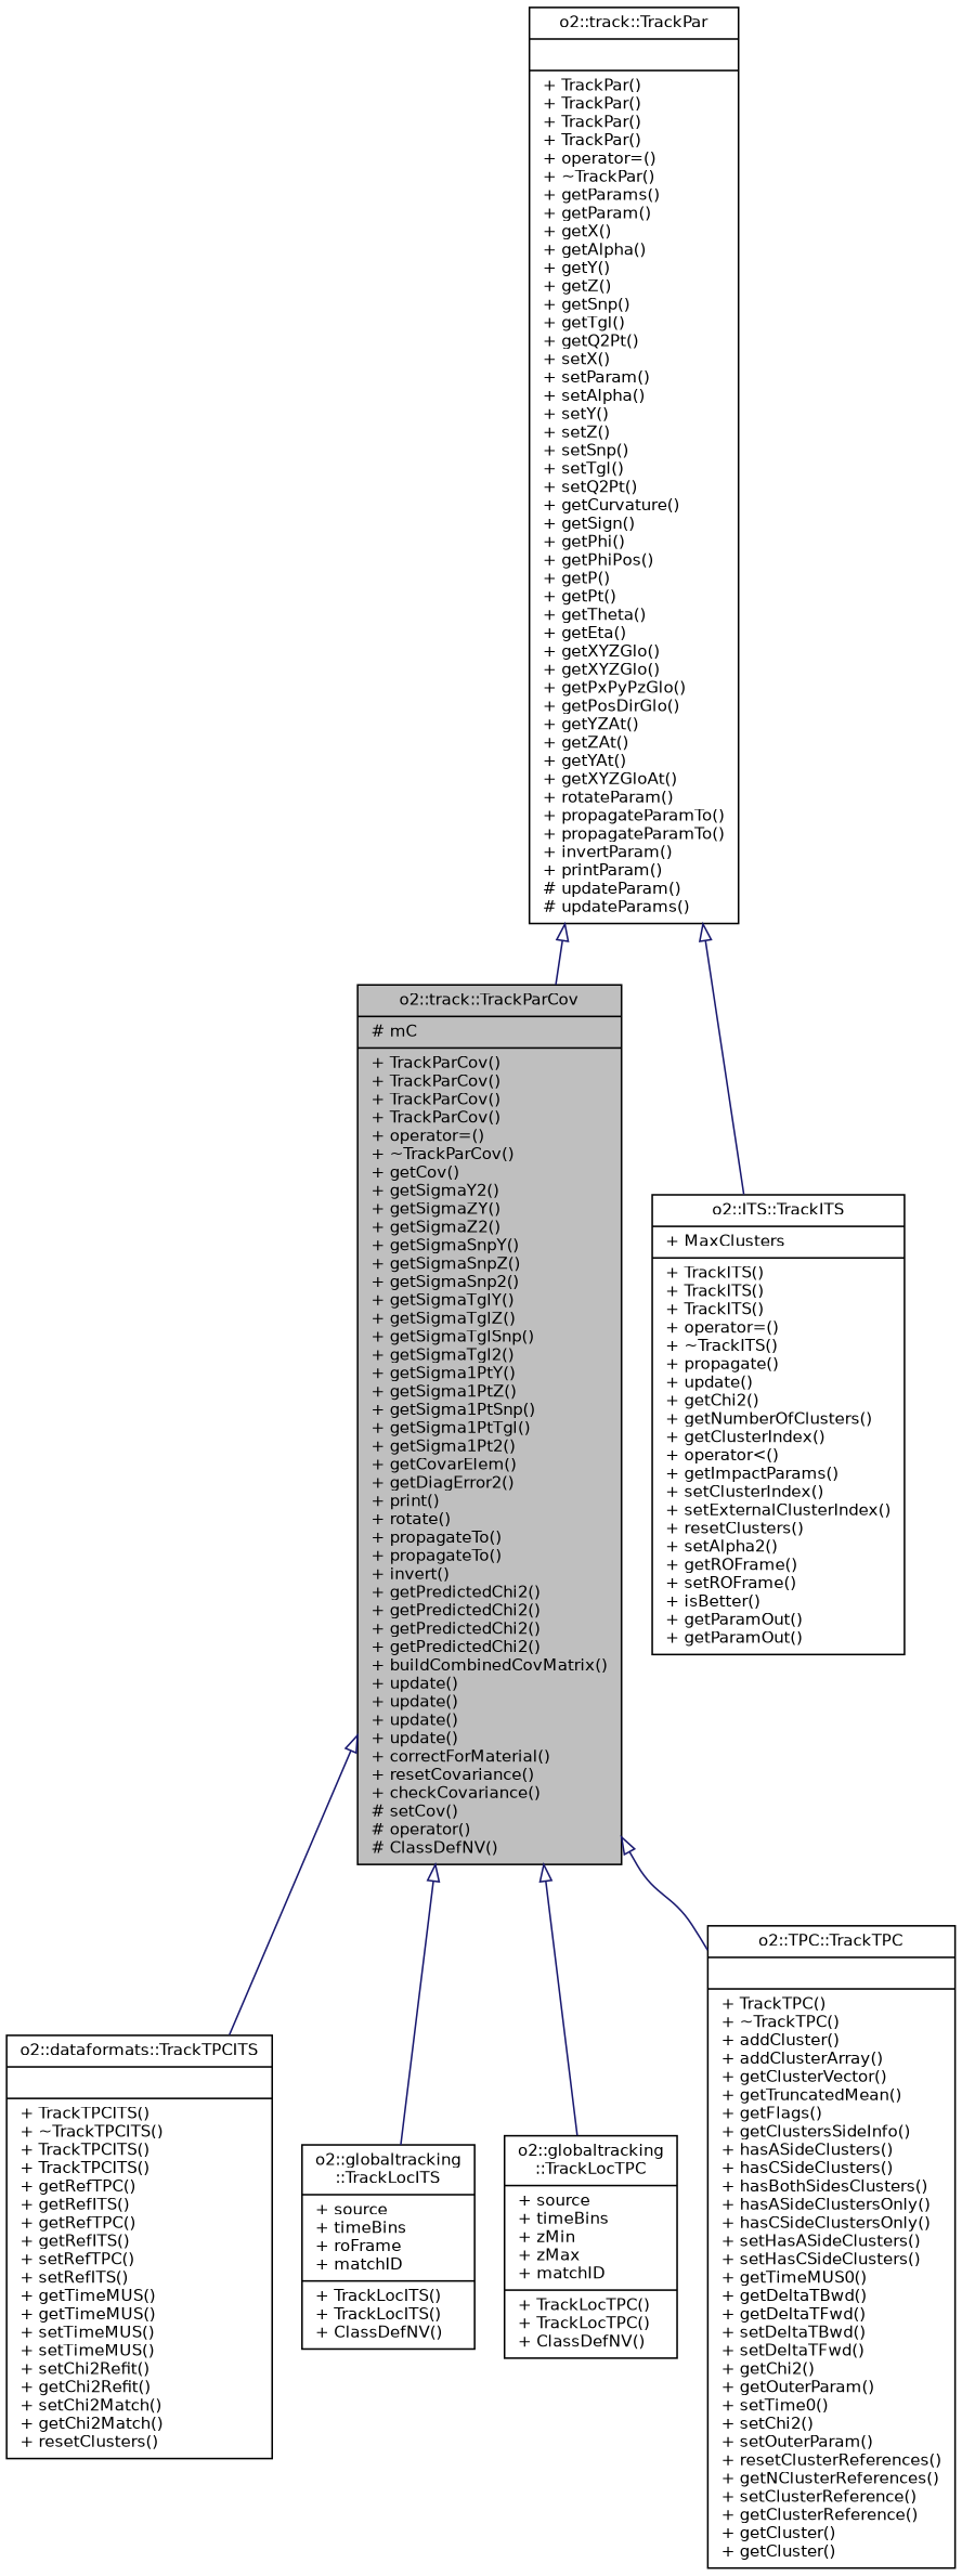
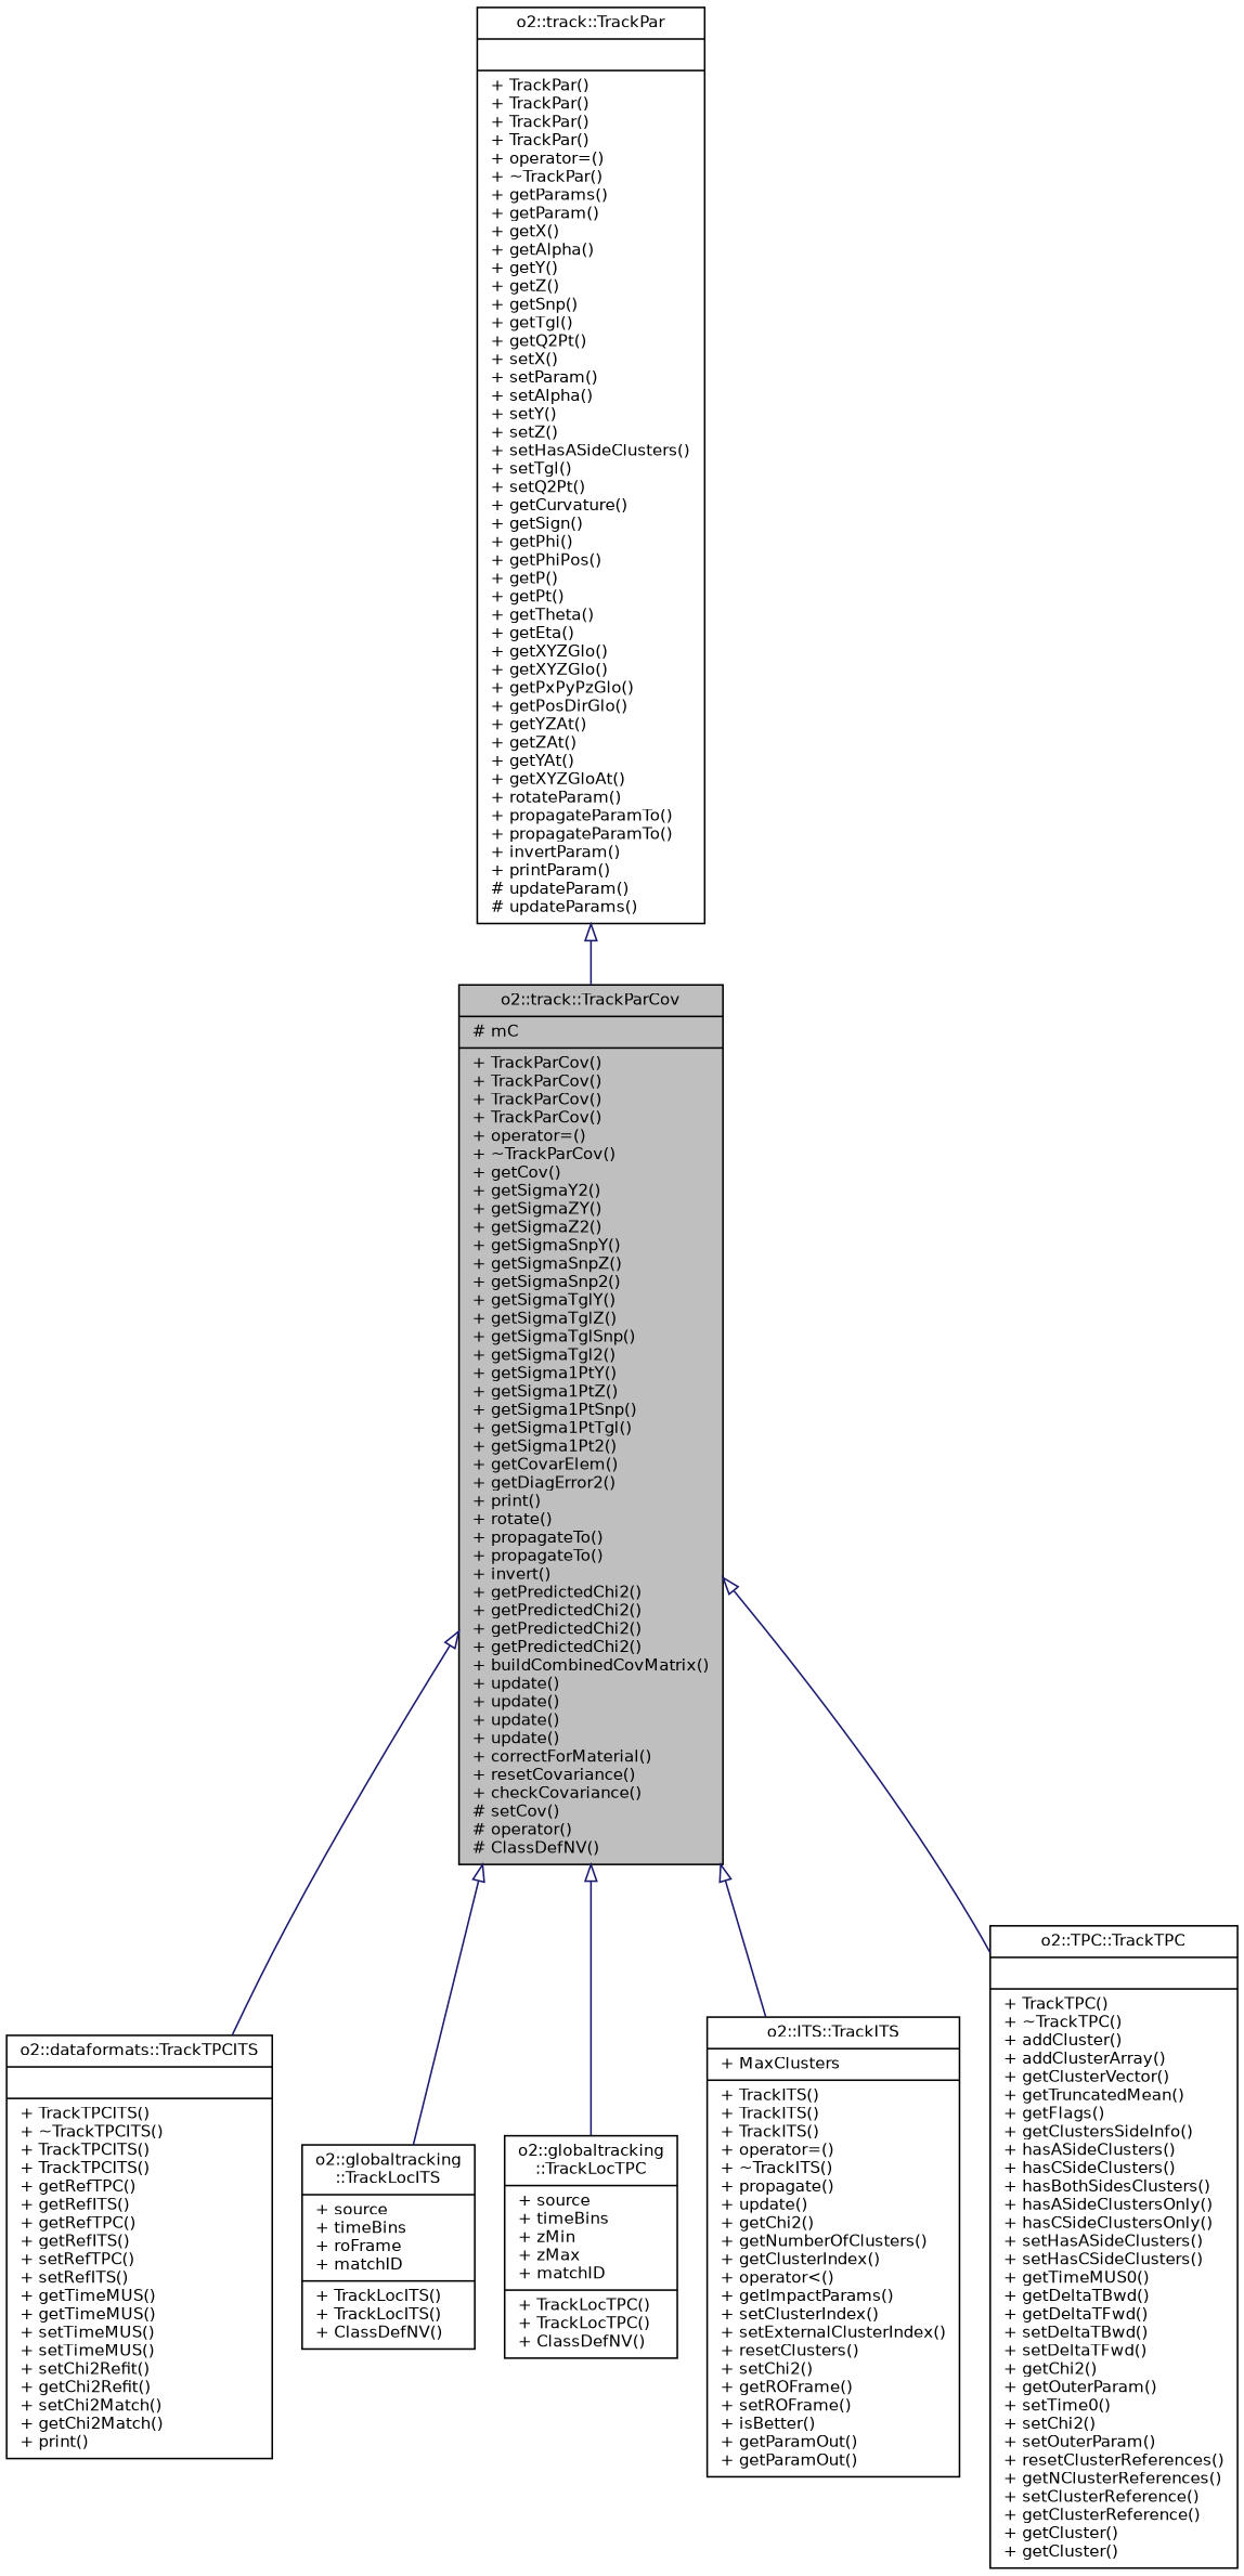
  digraph {
    node [color=black fontname=Helvetica fontsize=10 shape=record]
    edge [arrowtail=onormal color=midnightblue dir=back fontname=Helvetica fontsize=10 labelfontname=Helvetica labelfontsize=10 style=solid]
    n1 [fillcolor=grey75 fontcolor=black height=0.2 label="{o2::track::TrackParCov\n|# mC\l|+ TrackParCov()\l+ TrackParCov()\l+ TrackParCov()\l+ TrackParCov()\l+ operator=()\l+ ~TrackParCov()\l+ getCov()\l+ getSigmaY2()\l+ getSigmaZY()\l+ getSigmaZ2()\l+ getSigmaSnpY()\l+ getSigmaSnpZ()\l+ getSigmaSnp2()\l+ getSigmaTglY()\l+ getSigmaTglZ()\l+ getSigmaTglSnp()\l+ getSigmaTgl2()\l+ getSigma1PtY()\l+ getSigma1PtZ()\l+ getSigma1PtSnp()\l+ getSigma1PtTgl()\l+ getSigma1Pt2()\l+ getCovarElem()\l+ getDiagError2()\l+ print()\l+ rotate()\l+ propagateTo()\l+ propagateTo()\l+ invert()\l+ getPredictedChi2()\l+ getPredictedChi2()\l+ getPredictedChi2()\l+ getPredictedChi2()\l+ buildCombinedCovMatrix()\l+ update()\l+ update()\l+ update()\l+ update()\l+ correctForMaterial()\l+ resetCovariance()\l+ checkCovariance()\l# setCov()\l# operator()\l# ClassDefNV()\l}" style=filled width=0.4]
-   n2 [height=0.2 label="{o2::dataformats::TrackTPCITS\n||+ TrackTPCITS()\l+ ~TrackTPCITS()\l+ TrackTPCITS()\l+ TrackTPCITS()\l+ getRefTPC()\l+ getRefITS()\l+ getRefTPC()\l+ getRefITS()\l+ setRefTPC()\l+ setRefITS()\l+ getTimeMUS()\l+ getTimeMUS()\l+ setTimeMUS()\l+ setTimeMUS()\l+ setChi2Refit()\l+ getChi2Refit()\l+ setChi2Match()\l+ getChi2Match()\l+ resetClusters()\l}" width=0.4]
+   n2 [height=0.2 label="{o2::dataformats::TrackTPCITS\n||+ TrackTPCITS()\l+ ~TrackTPCITS()\l+ TrackTPCITS()\l+ TrackTPCITS()\l+ getRefTPC()\l+ getRefITS()\l+ getRefTPC()\l+ getRefITS()\l+ setRefTPC()\l+ setRefITS()\l+ getTimeMUS()\l+ getTimeMUS()\l+ setTimeMUS()\l+ setTimeMUS()\l+ setChi2Refit()\l+ getChi2Refit()\l+ setChi2Match()\l+ getChi2Match()\l+ print()\l}" width=0.4]
    n3 [height=0.2 label="{o2::globaltracking\l::TrackLocITS\n|+ source\l+ timeBins\l+ roFrame\l+ matchID\l|+ TrackLocITS()\l+ TrackLocITS()\l+ ClassDefNV()\l}" width=0.4]
    n4 [height=0.2 label="{o2::globaltracking\l::TrackLocTPC\n|+ source\l+ timeBins\l+ zMin\l+ zMax\l+ matchID\l|+ TrackLocTPC()\l+ TrackLocTPC()\l+ ClassDefNV()\l}" width=0.4]
-   n5 [height=0.2 label="{o2::ITS::TrackITS\n|+ MaxClusters\l|+ TrackITS()\l+ TrackITS()\l+ TrackITS()\l+ operator=()\l+ ~TrackITS()\l+ propagate()\l+ update()\l+ getChi2()\l+ getNumberOfClusters()\l+ getClusterIndex()\l+ operator\<()\l+ getImpactParams()\l+ setClusterIndex()\l+ setExternalClusterIndex()\l+ resetClusters()\l+ setAlpha2()\l+ getROFrame()\l+ setROFrame()\l+ isBetter()\l+ getParamOut()\l+ getParamOut()\l}" width=0.4]
+   n5 [height=0.2 label="{o2::ITS::TrackITS\n|+ MaxClusters\l|+ TrackITS()\l+ TrackITS()\l+ TrackITS()\l+ operator=()\l+ ~TrackITS()\l+ propagate()\l+ update()\l+ getChi2()\l+ getNumberOfClusters()\l+ getClusterIndex()\l+ operator\<()\l+ getImpactParams()\l+ setClusterIndex()\l+ setExternalClusterIndex()\l+ resetClusters()\l+ setChi2()\l+ getROFrame()\l+ setROFrame()\l+ isBetter()\l+ getParamOut()\l+ getParamOut()\l}" width=0.4]
    n6 [height=0.2 label="{o2::TPC::TrackTPC\n||+ TrackTPC()\l+ ~TrackTPC()\l+ addCluster()\l+ addClusterArray()\l+ getClusterVector()\l+ getTruncatedMean()\l+ getFlags()\l+ getClustersSideInfo()\l+ hasASideClusters()\l+ hasCSideClusters()\l+ hasBothSidesClusters()\l+ hasASideClustersOnly()\l+ hasCSideClustersOnly()\l+ setHasASideClusters()\l+ setHasCSideClusters()\l+ getTimeMUS0()\l+ getDeltaTBwd()\l+ getDeltaTFwd()\l+ setDeltaTBwd()\l+ setDeltaTFwd()\l+ getChi2()\l+ getOuterParam()\l+ setTime0()\l+ setChi2()\l+ setOuterParam()\l+ resetClusterReferences()\l+ getNClusterReferences()\l+ setClusterReference()\l+ getClusterReference()\l+ getCluster()\l+ getCluster()\l}" width=0.4]
-   n7 [height=0.2 label="{o2::track::TrackPar\n||+ TrackPar()\l+ TrackPar()\l+ TrackPar()\l+ TrackPar()\l+ operator=()\l+ ~TrackPar()\l+ getParams()\l+ getParam()\l+ getX()\l+ getAlpha()\l+ getY()\l+ getZ()\l+ getSnp()\l+ getTgl()\l+ getQ2Pt()\l+ setX()\l+ setParam()\l+ setAlpha()\l+ setY()\l+ setZ()\l+ setSnp()\l+ setTgl()\l+ setQ2Pt()\l+ getCurvature()\l+ getSign()\l+ getPhi()\l+ getPhiPos()\l+ getP()\l+ getPt()\l+ getTheta()\l+ getEta()\l+ getXYZGlo()\l+ getXYZGlo()\l+ getPxPyPzGlo()\l+ getPosDirGlo()\l+ getYZAt()\l+ getZAt()\l+ getYAt()\l+ getXYZGloAt()\l+ rotateParam()\l+ propagateParamTo()\l+ propagateParamTo()\l+ invertParam()\l+ printParam()\l# updateParam()\l# updateParams()\l}" width=0.4]
+   n7 [height=0.2 label="{o2::track::TrackPar\n||+ TrackPar()\l+ TrackPar()\l+ TrackPar()\l+ TrackPar()\l+ operator=()\l+ ~TrackPar()\l+ getParams()\l+ getParam()\l+ getX()\l+ getAlpha()\l+ getY()\l+ getZ()\l+ getSnp()\l+ getTgl()\l+ getQ2Pt()\l+ setX()\l+ setParam()\l+ setAlpha()\l+ setY()\l+ setZ()\l+ setHasASideClusters()\l+ setTgl()\l+ setQ2Pt()\l+ getCurvature()\l+ getSign()\l+ getPhi()\l+ getPhiPos()\l+ getP()\l+ getPt()\l+ getTheta()\l+ getEta()\l+ getXYZGlo()\l+ getXYZGlo()\l+ getPxPyPzGlo()\l+ getPosDirGlo()\l+ getYZAt()\l+ getZAt()\l+ getYAt()\l+ getXYZGloAt()\l+ rotateParam()\l+ propagateParamTo()\l+ propagateParamTo()\l+ invertParam()\l+ printParam()\l# updateParam()\l# updateParams()\l}" width=0.4]
    n1 -> n2
    n1 -> n3
    n1 -> n4
-   n7 -> n5
+   n1 -> n5
    n1 -> n6
    n7 -> n1
  }
